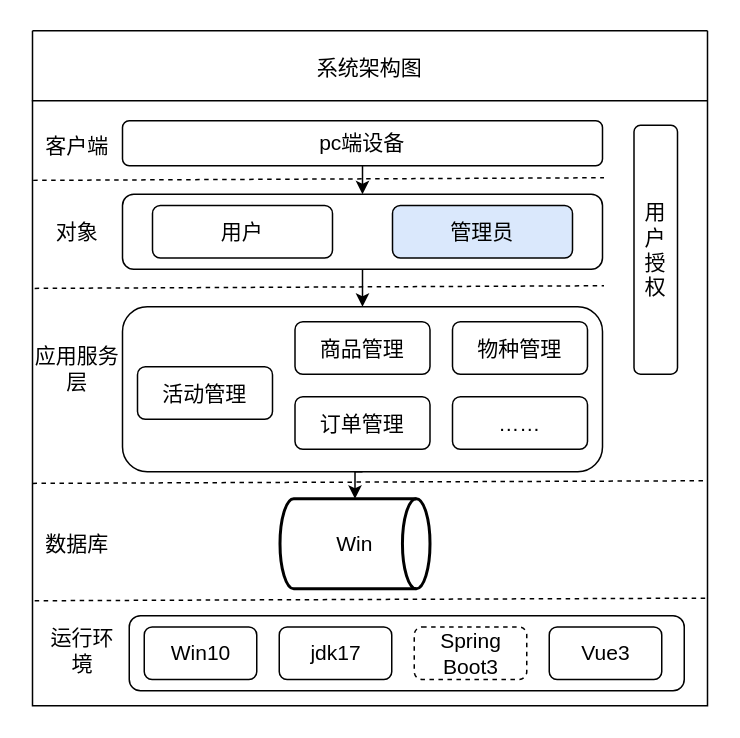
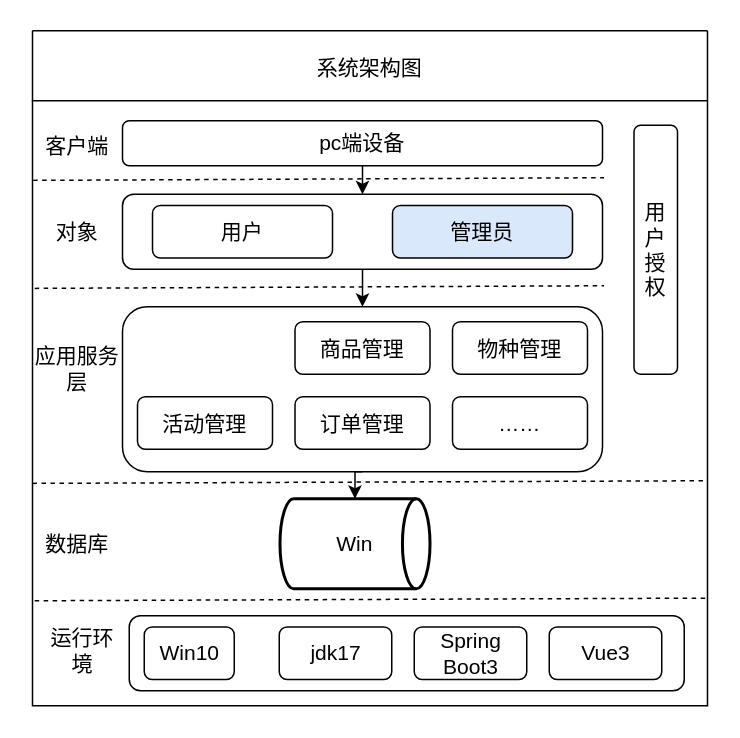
  <mxCell id="0" />
  <mxCell id="1" parent="0" />
  <mxCell id="2" value="" style="swimlane;startSize=0;fontSize=14;" vertex="1" parent="1"><mxGeometry x="21" y="20" width="450" height="450" as="geometry" /></mxCell>
  <mxCell id="3" value="系统架构图" style="text;html=1;align=center;verticalAlign=middle;whiteSpace=wrap;rounded=0;fontSize=14;" vertex="1" parent="2"><mxGeometry x="145" y="10" width="160" height="30" as="geometry" /></mxCell>
  <mxCell id="4" style="edgeStyle=orthogonalEdgeStyle;rounded=0;orthogonalLoop=1;jettySize=auto;html=1;exitX=0.5;exitY=1;exitDx=0;exitDy=0;entryX=0.5;entryY=0;entryDx=0;entryDy=0;fontSize=14;" edge="1" parent="2" source="5" target="7"><mxGeometry relative="1" as="geometry" /></mxCell>
  <mxCell id="5" value="pc端设备" style="rounded=1;whiteSpace=wrap;html=1;fontSize=14;" vertex="1" parent="2"><mxGeometry x="60" y="60" width="320" height="30" as="geometry" /></mxCell>
  <mxCell id="6" style="edgeStyle=orthogonalEdgeStyle;rounded=0;orthogonalLoop=1;jettySize=auto;html=1;exitX=0.5;exitY=1;exitDx=0;exitDy=0;entryX=0.5;entryY=0;entryDx=0;entryDy=0;fontSize=14;" edge="1" parent="2" source="7" target="10"><mxGeometry relative="1" as="geometry" /></mxCell>
  <mxCell id="7" value="" style="rounded=1;whiteSpace=wrap;html=1;fontSize=14;" vertex="1" parent="2"><mxGeometry x="60" y="109" width="320" height="50" as="geometry" /></mxCell>
  <mxCell id="8" value="用户" style="rounded=1;whiteSpace=wrap;html=1;fontSize=14;" vertex="1" parent="2"><mxGeometry x="80" y="116.5" width="120" height="35" as="geometry" /></mxCell>
  <mxCell id="9" value="管理员" style="rounded=1;whiteSpace=wrap;html=1;fontSize=14;fillColor=#dae8fc;" vertex="1" parent="2"><mxGeometry x="240" y="116.5" width="120" height="35" as="geometry" /></mxCell>
  <mxCell id="10" value="" style="rounded=1;whiteSpace=wrap;html=1;fontSize=14;" vertex="1" parent="2"><mxGeometry x="60" y="184" width="320" height="110" as="geometry" /></mxCell>
  <mxCell id="11" value="商品管理" style="rounded=1;whiteSpace=wrap;html=1;fontSize=14;" vertex="1" parent="2"><mxGeometry x="175" y="194" width="90" height="35" as="geometry" /></mxCell>
  <mxCell id="12" value="物种管理" style="rounded=1;whiteSpace=wrap;html=1;fontSize=14;" vertex="1" parent="2"><mxGeometry x="280" y="194" width="90" height="35" as="geometry" /></mxCell>
- <mxCell id="13" value="活动管理" style="rounded=1;whiteSpace=wrap;html=1;fontSize=14;" vertex="1" parent="2"><mxGeometry x="70" y="224" width="90" height="35" as="geometry" /></mxCell>
+ <mxCell id="13" value="活动管理" style="rounded=1;whiteSpace=wrap;html=1;fontSize=14;" vertex="1" parent="2"><mxGeometry x="70" y="244" width="90" height="35" as="geometry" /></mxCell>
  <mxCell id="14" value="订单管理" style="rounded=1;whiteSpace=wrap;html=1;fontSize=14;" vertex="1" parent="2"><mxGeometry x="175" y="244" width="90" height="35" as="geometry" /></mxCell>
  <mxCell id="15" value="……" style="rounded=1;whiteSpace=wrap;html=1;fontSize=14;" vertex="1" parent="2"><mxGeometry x="280" y="244" width="90" height="35" as="geometry" /></mxCell>
  <mxCell id="16" value="Win" style="strokeWidth=2;html=1;shape=mxgraph.flowchart.direct_data;whiteSpace=wrap;fontSize=14;" vertex="1" parent="2"><mxGeometry x="165" y="312" width="100" height="60" as="geometry" /></mxCell>
  <mxCell id="17" value="" style="rounded=1;whiteSpace=wrap;html=1;fontSize=14;" vertex="1" parent="2"><mxGeometry x="64.5" y="390" width="370" height="50" as="geometry" /></mxCell>
- <mxCell id="18" value="Win10" style="rounded=1;whiteSpace=wrap;html=1;fontSize=14;" vertex="1" parent="2"><mxGeometry x="74.5" y="397.5" width="75" height="35" as="geometry" /></mxCell>
+ <mxCell id="18" value="Win10" style="rounded=1;whiteSpace=wrap;html=1;fontSize=14;" vertex="1" parent="2"><mxGeometry x="74.5" y="397.5" width="60" height="35" as="geometry" /></mxCell>
  <mxCell id="19" value="jdk17" style="rounded=1;whiteSpace=wrap;html=1;fontSize=14;" vertex="1" parent="2"><mxGeometry x="164.5" y="397.5" width="75" height="35" as="geometry" /></mxCell>
- <mxCell id="20" value="Spring Boot3" style="rounded=1;whiteSpace=wrap;html=1;fontSize=14;dashed=1;" vertex="1" parent="2"><mxGeometry x="254.5" y="397.5" width="75" height="35" as="geometry" /></mxCell>
+ <mxCell id="20" value="Spring Boot3" style="rounded=1;whiteSpace=wrap;html=1;fontSize=14;" vertex="1" parent="2"><mxGeometry x="254.5" y="397.5" width="75" height="35" as="geometry" /></mxCell>
  <mxCell id="21" value="Vue3" style="rounded=1;whiteSpace=wrap;html=1;fontSize=14;" vertex="1" parent="2"><mxGeometry x="344.5" y="397.5" width="75" height="35" as="geometry" /></mxCell>
  <mxCell id="22" style="edgeStyle=orthogonalEdgeStyle;rounded=0;orthogonalLoop=1;jettySize=auto;html=1;exitX=0.5;exitY=1;exitDx=0;exitDy=0;entryX=0.5;entryY=0;entryDx=0;entryDy=0;entryPerimeter=0;fontSize=14;" edge="1" parent="2" source="10" target="16"><mxGeometry relative="1" as="geometry" /></mxCell>
  <mxCell id="23" value="" style="endArrow=none;dashed=1;html=1;rounded=0;exitX=0.001;exitY=0.215;exitDx=0;exitDy=0;exitPerimeter=0;fontSize=14;" edge="1" parent="2"><mxGeometry width="50" height="50" relative="1" as="geometry"><mxPoint x="1.45" y="171.75" as="sourcePoint" /><mxPoint x="381" y="170" as="targetPoint" /></mxGeometry></mxCell>
  <mxCell id="24" value="" style="endArrow=none;dashed=1;html=1;rounded=0;exitX=0.001;exitY=0.215;exitDx=0;exitDy=0;exitPerimeter=0;entryX=0.998;entryY=0.217;entryDx=0;entryDy=0;entryPerimeter=0;fontSize=14;" edge="1" parent="2"><mxGeometry width="50" height="50" relative="1" as="geometry"><mxPoint x="5.684e-14" y="301.75" as="sourcePoint" /><mxPoint x="448.55" y="300" as="targetPoint" /></mxGeometry></mxCell>
  <mxCell id="25" value="" style="endArrow=none;dashed=1;html=1;rounded=0;exitX=0.001;exitY=0.215;exitDx=0;exitDy=0;exitPerimeter=0;entryX=0.998;entryY=0.217;entryDx=0;entryDy=0;entryPerimeter=0;fontSize=14;" edge="1" parent="2"><mxGeometry width="50" height="50" relative="1" as="geometry"><mxPoint x="1.45" y="380" as="sourcePoint" /><mxPoint x="450" y="378.25" as="targetPoint" /></mxGeometry></mxCell>
  <mxCell id="26" value="客户端" style="text;html=1;align=center;verticalAlign=middle;whiteSpace=wrap;rounded=0;fontSize=14;" vertex="1" parent="2"><mxGeometry y="62" width="60" height="30" as="geometry" /></mxCell>
  <mxCell id="27" value="对象" style="text;html=1;align=center;verticalAlign=middle;whiteSpace=wrap;rounded=0;fontSize=14;" vertex="1" parent="2"><mxGeometry y="119" width="60" height="30" as="geometry" /></mxCell>
  <mxCell id="28" value="应用服务层" style="text;html=1;align=center;verticalAlign=middle;whiteSpace=wrap;rounded=0;fontSize=14;" vertex="1" parent="2"><mxGeometry y="210" width="60" height="30" as="geometry" /></mxCell>
  <mxCell id="29" value="数据库" style="text;html=1;align=center;verticalAlign=middle;whiteSpace=wrap;rounded=0;fontSize=14;" vertex="1" parent="2"><mxGeometry y="327" width="60" height="30" as="geometry" /></mxCell>
  <mxCell id="30" value="运行环境" style="text;html=1;align=center;verticalAlign=middle;whiteSpace=wrap;rounded=0;fontSize=14;" vertex="1" parent="2"><mxGeometry x="5.5" y="397.5" width="54.5" height="30" as="geometry" /></mxCell>
  <mxCell id="31" value="用户授权" style="rounded=1;whiteSpace=wrap;html=1;fontSize=14;" vertex="1" parent="2"><mxGeometry x="401" y="63" width="29" height="166" as="geometry" /></mxCell>
  <mxCell id="32" value="" style="endArrow=none;html=1;rounded=0;exitX=-0.001;exitY=0.126;exitDx=0;exitDy=0;exitPerimeter=0;entryX=1;entryY=0.126;entryDx=0;entryDy=0;entryPerimeter=0;fontSize=14;" edge="1" parent="1"><mxGeometry width="50" height="50" relative="1" as="geometry"><mxPoint x="20.55" y="66.7" as="sourcePoint" /><mxPoint x="471" y="66.7" as="targetPoint" /></mxGeometry></mxCell>
  <mxCell id="33" value="" style="endArrow=none;dashed=1;html=1;rounded=0;exitX=0.001;exitY=0.215;exitDx=0;exitDy=0;exitPerimeter=0;fontSize=14;" edge="1" parent="1"><mxGeometry width="50" height="50" relative="1" as="geometry"><mxPoint x="21.45" y="119.75" as="sourcePoint" /><mxPoint x="402" y="118" as="targetPoint" /></mxGeometry></mxCell>
